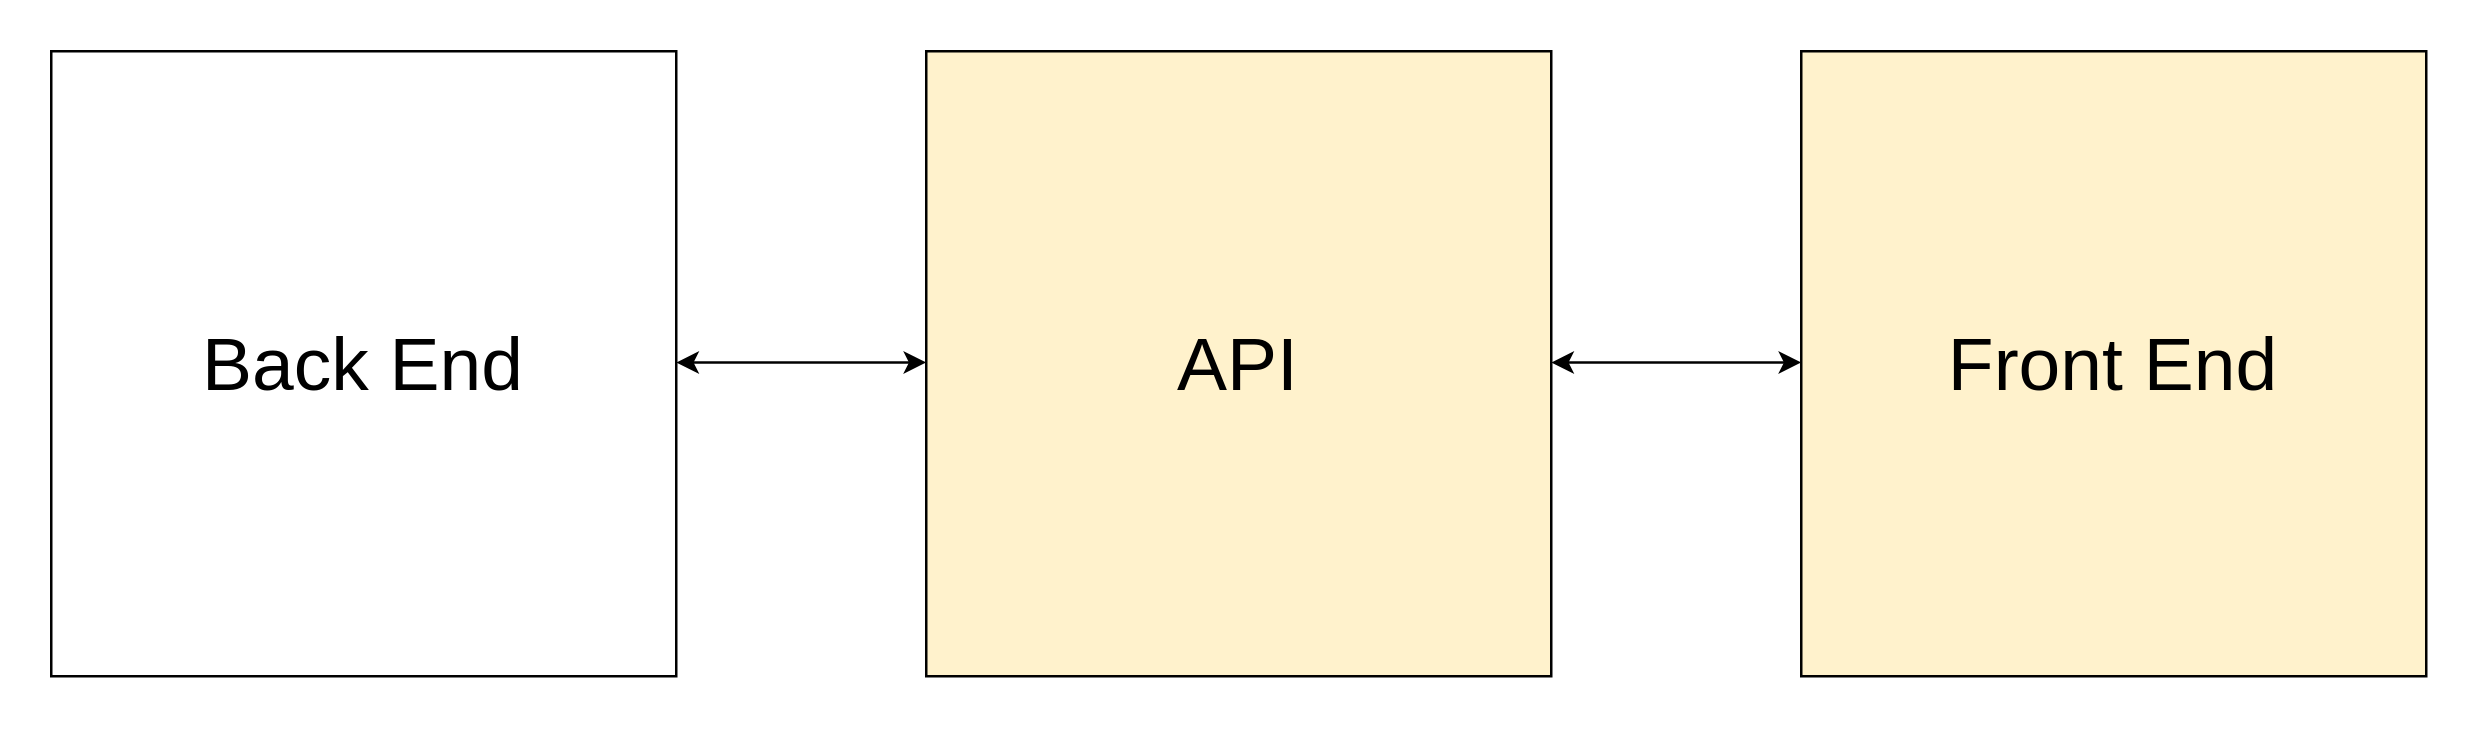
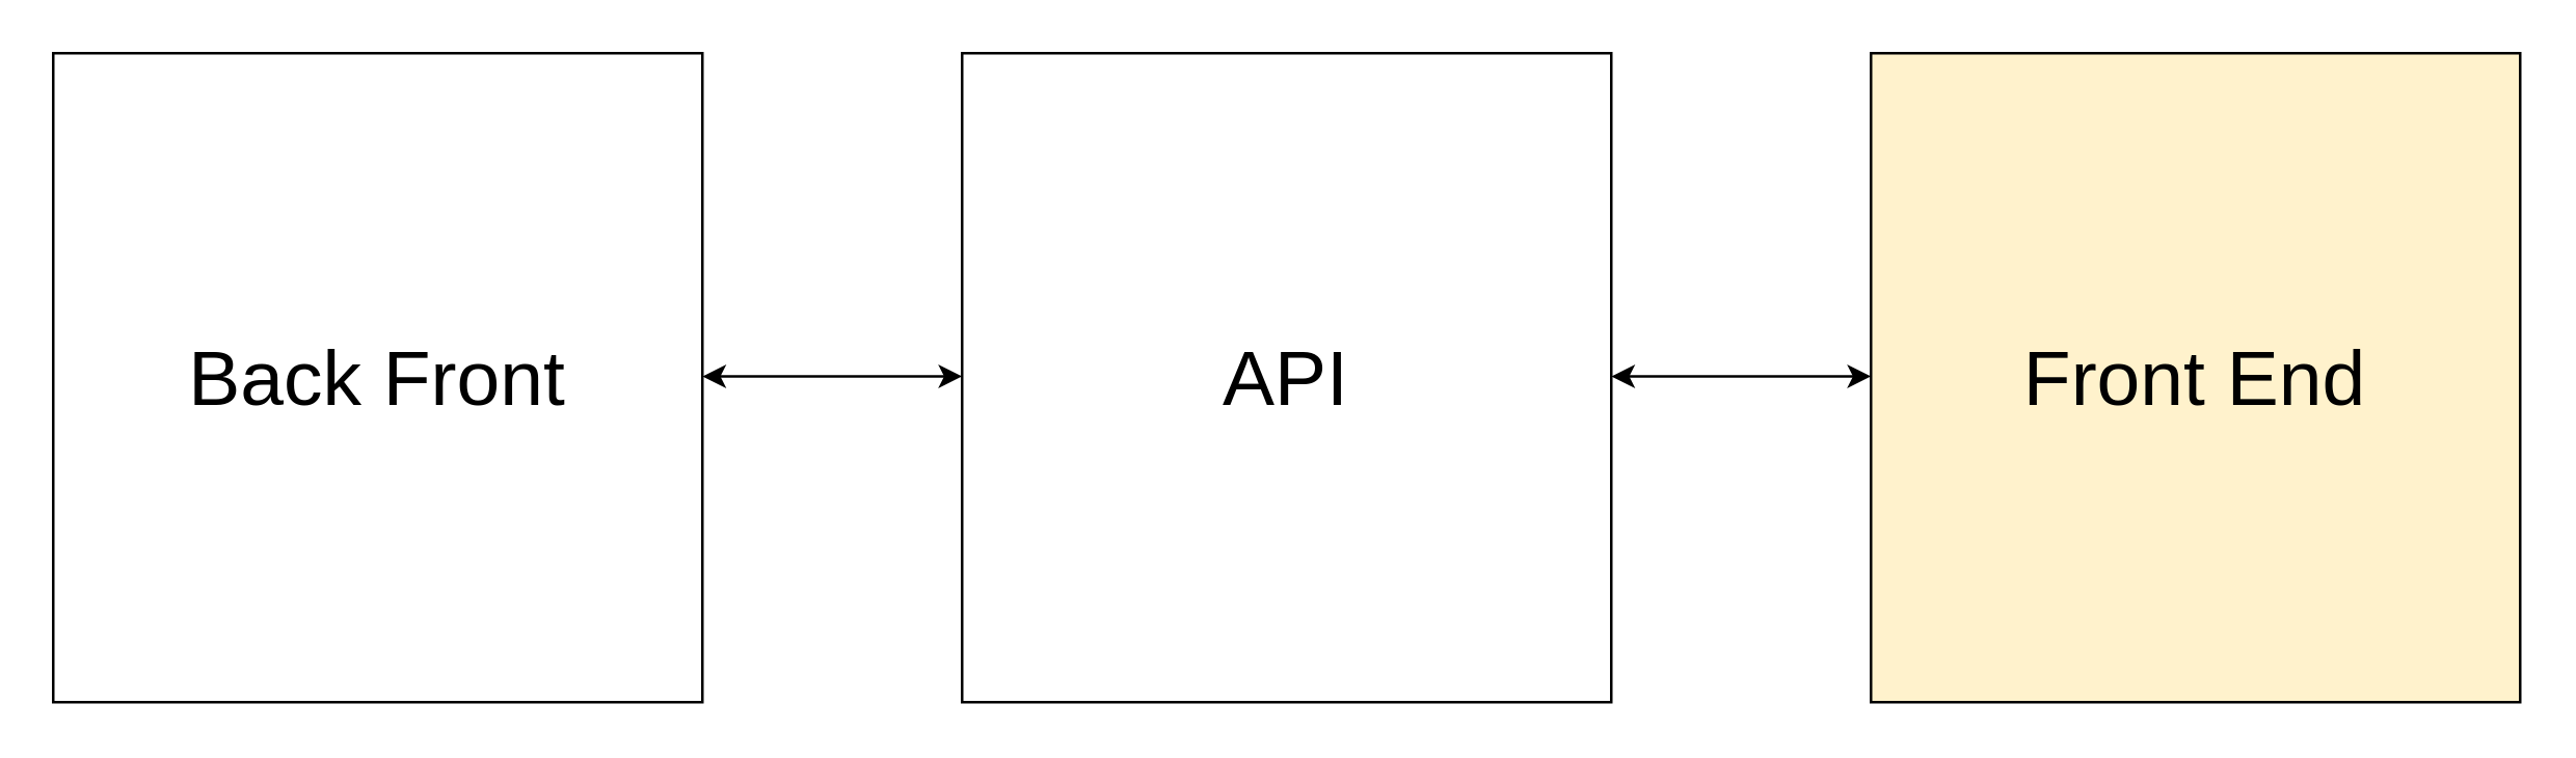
  <mxCell id="0" />
  <mxCell id="1" parent="0" />
  <mxCell id="2" value="&lt;font style=&quot;font-size: 30px&quot;&gt;Front End&lt;/font&gt;" style="whiteSpace=wrap;html=1;aspect=fixed;fillColor=#fff2cc;" vertex="1" parent="1"><mxGeometry x="720" y="20" width="250" height="250" as="geometry" /></mxCell>
- <mxCell id="3" value="&lt;font style=&quot;font-size: 30px&quot;&gt;Back End&lt;br&gt;&lt;/font&gt;" style="whiteSpace=wrap;html=1;aspect=fixed;" vertex="1" parent="1"><mxGeometry x="20" y="20" width="250" height="250" as="geometry" /></mxCell>
- <mxCell id="4" value="&lt;font style=&quot;font-size: 30px&quot;&gt;API&lt;/font&gt;" style="whiteSpace=wrap;html=1;aspect=fixed;fillColor=#fff2cc;" vertex="1" parent="1"><mxGeometry x="370" y="20" width="250" height="250" as="geometry" /></mxCell>
+ <mxCell id="3" value="&lt;font style=&quot;font-size: 30px&quot;&gt;Back Front&lt;br&gt;&lt;/font&gt;" style="whiteSpace=wrap;html=1;aspect=fixed;" vertex="1" parent="1"><mxGeometry x="20" y="20" width="250" height="250" as="geometry" /></mxCell>
+ <mxCell id="4" value="&lt;font style=&quot;font-size: 30px&quot;&gt;API&lt;/font&gt;" style="whiteSpace=wrap;html=1;aspect=fixed;" vertex="1" parent="1"><mxGeometry x="370" y="20" width="250" height="250" as="geometry" /></mxCell>
  <mxCell id="5" value="" style="endArrow=classic;startArrow=classic;html=1;" edge="1" parent="1"><mxGeometry width="50" height="50" relative="1" as="geometry"><mxPoint x="620" y="144.5" as="sourcePoint" /><mxPoint x="720" y="144.5" as="targetPoint" /><Array as="points"><mxPoint x="690" y="144.5" /></Array></mxGeometry></mxCell>
  <mxCell id="6" value="" style="endArrow=classic;startArrow=classic;html=1;" edge="1" parent="1"><mxGeometry width="50" height="50" relative="1" as="geometry"><mxPoint x="270" y="144.5" as="sourcePoint" /><mxPoint x="370" y="144.5" as="targetPoint" /><Array as="points"><mxPoint x="340" y="144.5" /></Array></mxGeometry></mxCell>
